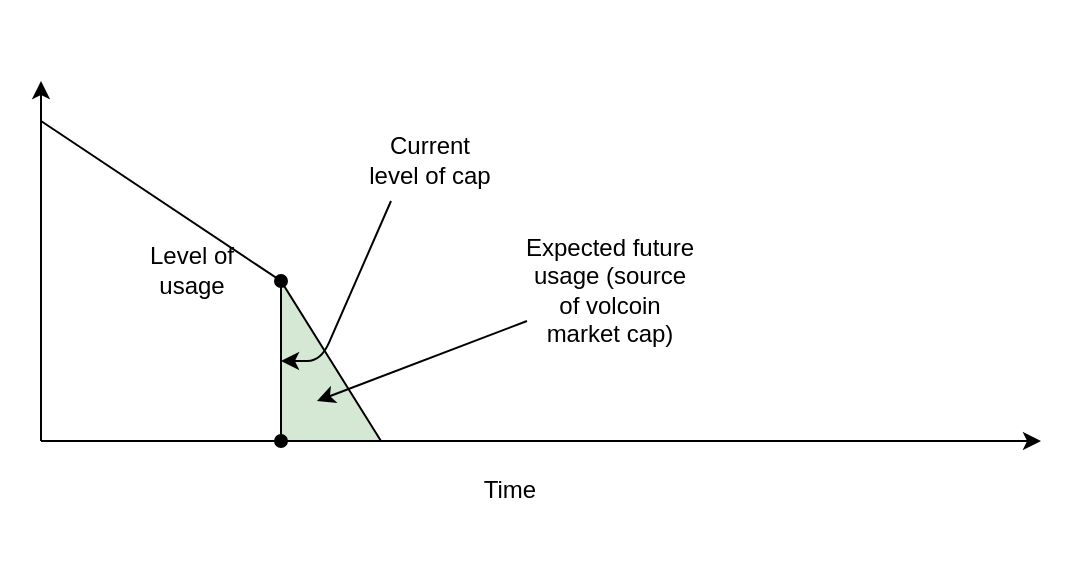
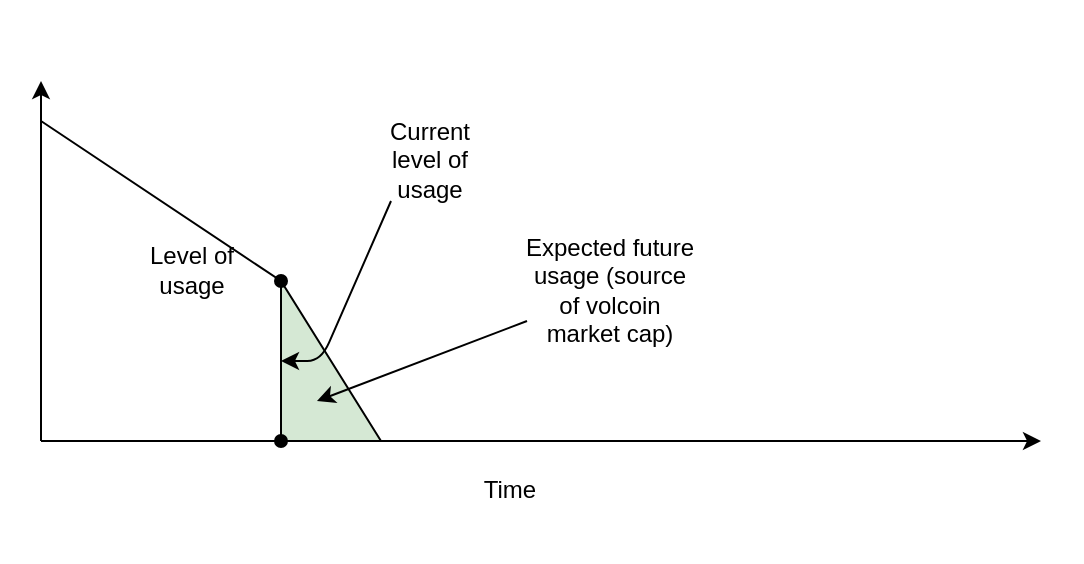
  <mxCell id="0" />
  <mxCell id="1" parent="0" />
  <mxCell id="2" value="" style="shape=manualInput;whiteSpace=wrap;html=1;flipH=1;size=80;fillColor=#d5e8d4;strokeColor=none;" vertex="1" parent="1"><mxGeometry x="140" y="140" width="50" height="80" as="geometry" /></mxCell>
  <mxCell id="3" value="" style="endArrow=none;html=1;rounded=0;fillColor=#fff2cc;strokeColor=none;" edge="1" parent="1"><mxGeometry width="50" height="50" relative="1" as="geometry"><mxPoint x="20" y="220" as="sourcePoint" /><mxPoint x="20" y="20" as="targetPoint" /></mxGeometry></mxCell>
  <mxCell id="4" value="" style="endArrow=classic;html=1;rounded=0;fillColor=#d5e8d4;strokeColor=#000000;endFill=1;" edge="1" parent="1"><mxGeometry width="50" height="50" relative="1" as="geometry"><mxPoint x="20" y="220" as="sourcePoint" /><mxPoint x="520" y="220" as="targetPoint" /></mxGeometry></mxCell>
  <mxCell id="5" value="" style="endArrow=classic;html=1;rounded=0;endFill=1;" edge="1" parent="1"><mxGeometry width="50" height="50" relative="1" as="geometry"><mxPoint x="20" y="220" as="sourcePoint" /><mxPoint x="20" y="40" as="targetPoint" /></mxGeometry></mxCell>
  <mxCell id="6" value="" style="endArrow=none;html=1;rounded=0;" edge="1" parent="1"><mxGeometry width="50" height="50" relative="1" as="geometry"><mxPoint x="20" y="60" as="sourcePoint" /><mxPoint x="190" y="220" as="targetPoint" /><Array as="points"><mxPoint x="140" y="140" /></Array></mxGeometry></mxCell>
  <mxCell id="7" value="Level of usage" style="text;html=1;strokeColor=none;fillColor=none;align=center;verticalAlign=middle;whiteSpace=wrap;rounded=0;" vertex="1" parent="1"><mxGeometry x="66" y="120" width="60" height="30" as="geometry" /></mxCell>
  <mxCell id="8" value="Time" style="text;html=1;strokeColor=none;fillColor=none;align=center;verticalAlign=middle;whiteSpace=wrap;rounded=0;" vertex="1" parent="1"><mxGeometry x="225" y="230" width="60" height="30" as="geometry" /></mxCell>
  <mxCell id="9" value="" style="endArrow=oval;html=1;rounded=0;strokeColor=#000000;entryX=1;entryY=0;entryDx=0;entryDy=0;exitX=1;exitY=1;exitDx=0;exitDy=0;startArrow=oval;startFill=1;endFill=1;" edge="1" parent="1"><mxGeometry width="50" height="50" relative="1" as="geometry"><mxPoint x="140" y="220" as="sourcePoint" /><mxPoint x="140" y="140" as="targetPoint" /></mxGeometry></mxCell>
  <mxCell id="10" value="" style="endArrow=classic;html=1;rounded=1;strokeColor=#000000;" edge="1" parent="1"><mxGeometry width="50" height="50" relative="1" as="geometry"><mxPoint x="195" y="100" as="sourcePoint" /><mxPoint x="140" y="180" as="targetPoint" /><Array as="points"><mxPoint x="160" y="180" /></Array></mxGeometry></mxCell>
- <mxCell id="11" value="Current level of cap" style="text;html=1;strokeColor=none;fillColor=none;align=center;verticalAlign=middle;whiteSpace=wrap;rounded=0;" vertex="1" parent="1"><mxGeometry x="180" y="65" width="70" height="30" as="geometry" /></mxCell>
+ <mxCell id="11" value="Current level of usage" style="text;html=1;strokeColor=none;fillColor=none;align=center;verticalAlign=middle;whiteSpace=wrap;rounded=0;" vertex="1" parent="1"><mxGeometry x="180" y="65" width="70" height="30" as="geometry" /></mxCell>
  <mxCell id="12" value="" style="endArrow=classic;html=1;rounded=0;strokeColor=#000000;entryX=0.25;entryY=1;entryDx=0;entryDy=0;" edge="1" parent="1"><mxGeometry width="50" height="50" relative="1" as="geometry"><mxPoint x="263" y="160" as="sourcePoint" /><mxPoint x="158" y="200" as="targetPoint" /></mxGeometry></mxCell>
  <mxCell id="13" value="Expected future usage (source of volcoin market cap)" style="text;html=1;strokeColor=none;fillColor=none;align=center;verticalAlign=middle;whiteSpace=wrap;rounded=0;" vertex="1" parent="1"><mxGeometry x="260" y="130" width="90" height="30" as="geometry" /></mxCell>
